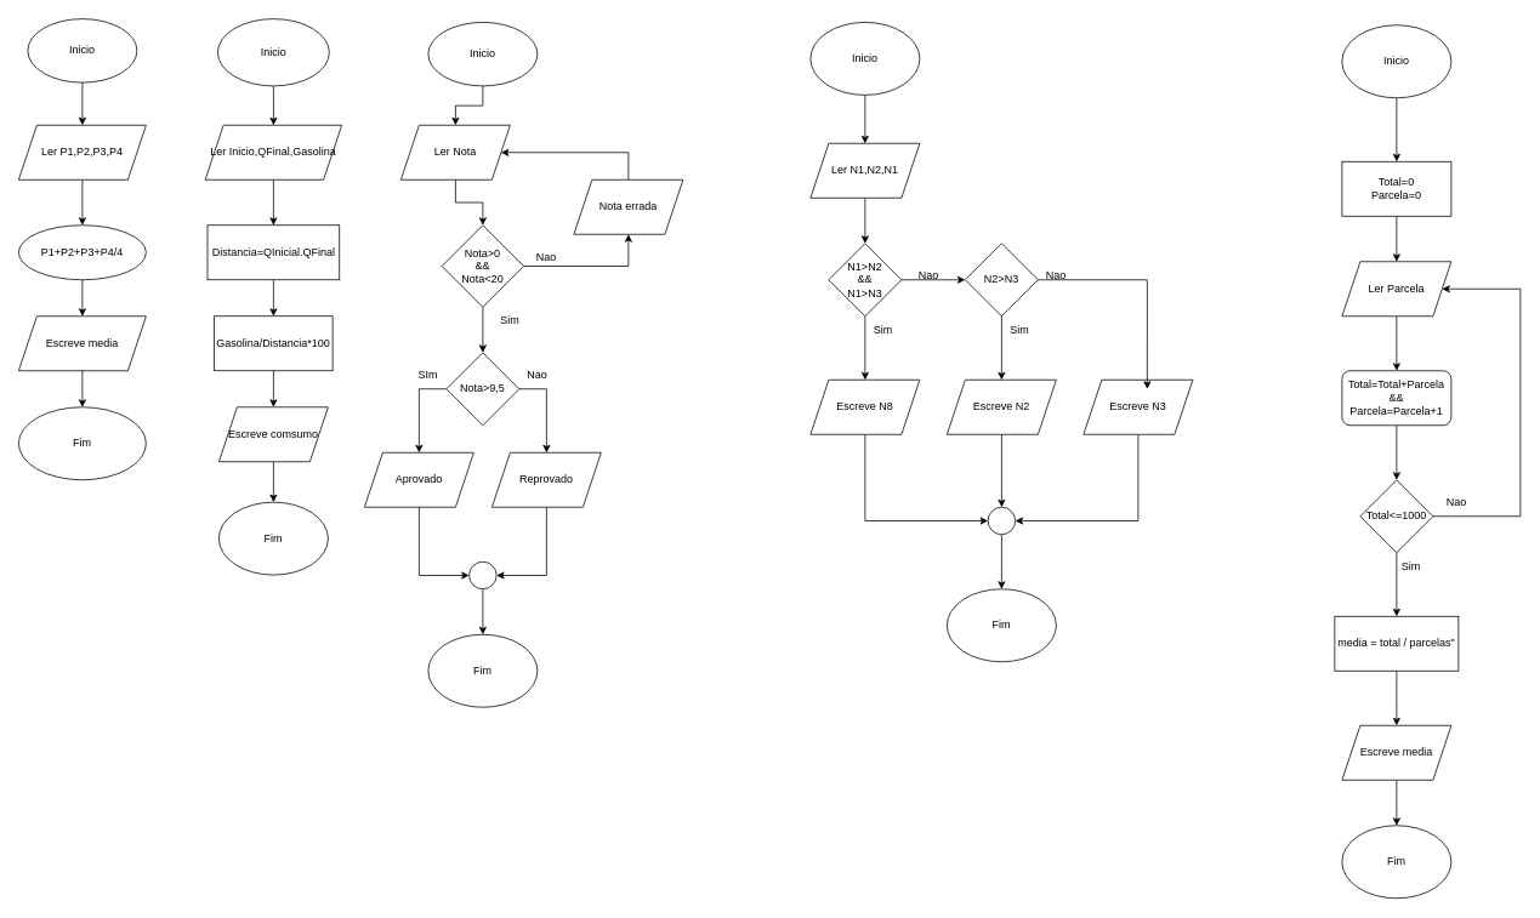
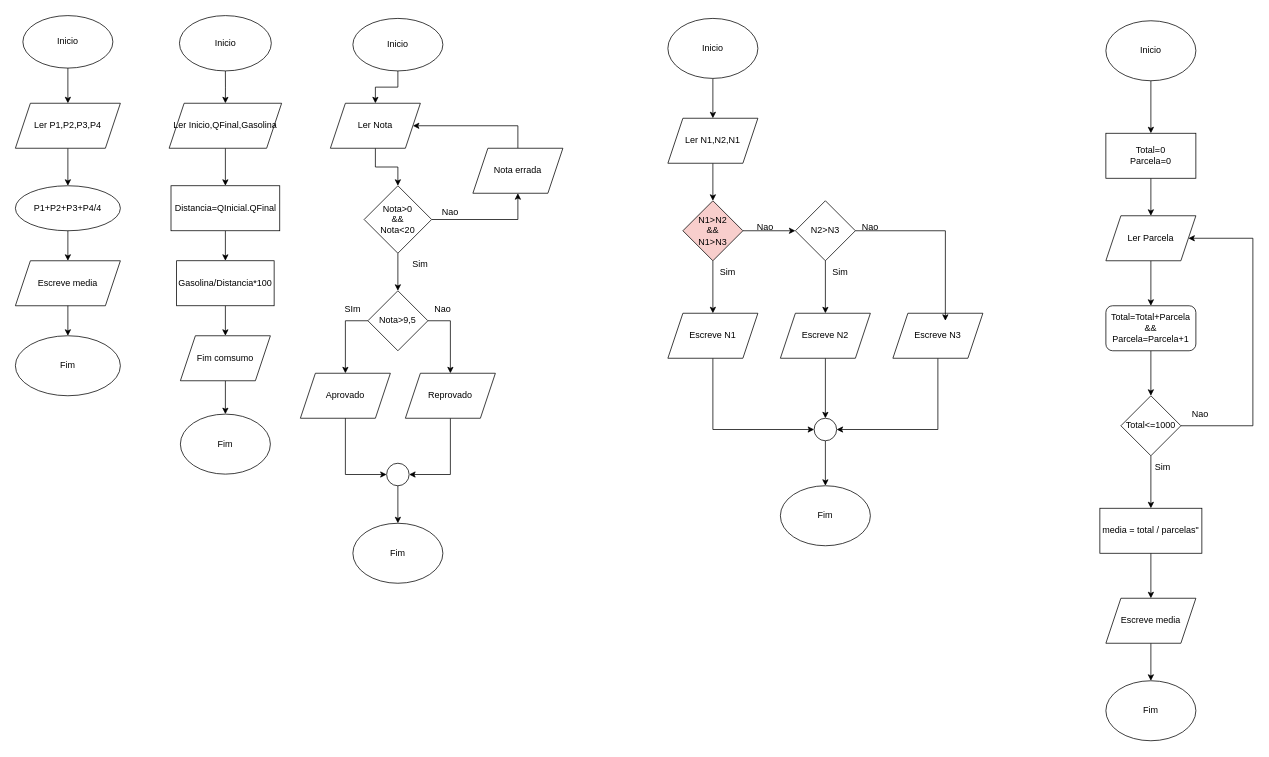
  <mxCell id="0" />
  <mxCell id="1" parent="0" />
  <mxCell id="2" value="" style="edgeStyle=orthogonalEdgeStyle;rounded=0;orthogonalLoop=1;jettySize=auto;html=1;" edge="1" parent="1" source="3" target="5"><mxGeometry relative="1" as="geometry" /></mxCell>
  <mxCell id="3" value="Inicio" style="ellipse;whiteSpace=wrap;html=1;" vertex="1" parent="1"><mxGeometry x="30" y="20.13" width="120" height="70" as="geometry" /></mxCell>
  <mxCell id="4" value="" style="edgeStyle=orthogonalEdgeStyle;rounded=0;orthogonalLoop=1;jettySize=auto;html=1;" edge="1" parent="1" source="5" target="6"><mxGeometry relative="1" as="geometry" /></mxCell>
  <mxCell id="5" value="Ler P1,P2,P3,P4" style="shape=parallelogram;perimeter=parallelogramPerimeter;whiteSpace=wrap;html=1;fixedSize=1;" vertex="1" parent="1"><mxGeometry x="20" y="137" width="140" height="60" as="geometry" /></mxCell>
  <mxCell id="6" value="P1+P2+P3+P4/4" style="ellipse;whiteSpace=wrap;html=1;" vertex="1" parent="1"><mxGeometry x="20" y="247" width="140" height="60" as="geometry" /></mxCell>
  <mxCell id="7" value="" style="edgeStyle=orthogonalEdgeStyle;rounded=0;orthogonalLoop=1;jettySize=auto;html=1;" edge="1" parent="1" source="6" target="8"><mxGeometry relative="1" as="geometry" /></mxCell>
  <mxCell id="8" value="Escreve media" style="shape=parallelogram;perimeter=parallelogramPerimeter;whiteSpace=wrap;html=1;fixedSize=1;" vertex="1" parent="1"><mxGeometry x="20" y="347" width="140" height="60" as="geometry" /></mxCell>
  <mxCell id="9" value="" style="edgeStyle=orthogonalEdgeStyle;rounded=0;orthogonalLoop=1;jettySize=auto;html=1;" edge="1" parent="1" source="8" target="10"><mxGeometry relative="1" as="geometry" /></mxCell>
  <mxCell id="10" value="Fim" style="ellipse;whiteSpace=wrap;html=1;" vertex="1" parent="1"><mxGeometry x="20" y="447" width="140" height="80" as="geometry" /></mxCell>
  <mxCell id="11" value="" style="edgeStyle=orthogonalEdgeStyle;rounded=0;orthogonalLoop=1;jettySize=auto;html=1;" edge="1" parent="1" source="12" target="14"><mxGeometry relative="1" as="geometry" /></mxCell>
  <mxCell id="12" value="Inicio" style="ellipse;whiteSpace=wrap;html=1;" vertex="1" parent="1"><mxGeometry x="238.75" y="20.13" width="122.5" height="73.75" as="geometry" /></mxCell>
  <mxCell id="13" value="" style="edgeStyle=orthogonalEdgeStyle;rounded=0;orthogonalLoop=1;jettySize=auto;html=1;" edge="1" parent="1" source="14" target="16"><mxGeometry relative="1" as="geometry" /></mxCell>
  <mxCell id="14" value="Ler Inicio,QFinal,Gasolina" style="shape=parallelogram;perimeter=parallelogramPerimeter;whiteSpace=wrap;html=1;fixedSize=1;" vertex="1" parent="1"><mxGeometry x="225" y="137" width="150" height="60" as="geometry" /></mxCell>
  <mxCell id="15" value="" style="edgeStyle=orthogonalEdgeStyle;rounded=0;orthogonalLoop=1;jettySize=auto;html=1;" edge="1" parent="1" source="16" target="18"><mxGeometry relative="1" as="geometry" /></mxCell>
  <mxCell id="16" value="Distancia=QInicial.QFinal" style="rounded=0;whiteSpace=wrap;html=1;" vertex="1" parent="1"><mxGeometry x="227.5" y="247" width="145" height="60" as="geometry" /></mxCell>
  <mxCell id="17" value="" style="edgeStyle=orthogonalEdgeStyle;rounded=0;orthogonalLoop=1;jettySize=auto;html=1;" edge="1" parent="1" source="18" target="20"><mxGeometry relative="1" as="geometry" /></mxCell>
  <mxCell id="18" value="Gasolina/Distancia*100" style="rounded=0;whiteSpace=wrap;html=1;" vertex="1" parent="1"><mxGeometry x="235" y="347" width="130" height="60" as="geometry" /></mxCell>
  <mxCell id="19" value="" style="edgeStyle=orthogonalEdgeStyle;rounded=0;orthogonalLoop=1;jettySize=auto;html=1;" edge="1" parent="1" source="20" target="21"><mxGeometry relative="1" as="geometry" /></mxCell>
- <mxCell id="20" value="Escreve comsumo" style="shape=parallelogram;perimeter=parallelogramPerimeter;whiteSpace=wrap;html=1;fixedSize=1;" vertex="1" parent="1"><mxGeometry x="240" y="447" width="120" height="60" as="geometry" /></mxCell>
+ <mxCell id="20" value="Fim comsumo" style="shape=parallelogram;perimeter=parallelogramPerimeter;whiteSpace=wrap;html=1;fixedSize=1;" vertex="1" parent="1"><mxGeometry x="240" y="447" width="120" height="60" as="geometry" /></mxCell>
  <mxCell id="21" value="Fim" style="ellipse;whiteSpace=wrap;html=1;" vertex="1" parent="1"><mxGeometry x="240" y="551.5" width="120" height="80" as="geometry" /></mxCell>
  <mxCell id="22" value="" style="edgeStyle=orthogonalEdgeStyle;rounded=0;orthogonalLoop=1;jettySize=auto;html=1;" edge="1" parent="1" source="23" target="25"><mxGeometry relative="1" as="geometry" /></mxCell>
  <mxCell id="23" value="Inicio" style="ellipse;whiteSpace=wrap;html=1;" vertex="1" parent="1"><mxGeometry x="470" y="23.88" width="120" height="70" as="geometry" /></mxCell>
  <mxCell id="24" value="" style="edgeStyle=orthogonalEdgeStyle;rounded=0;orthogonalLoop=1;jettySize=auto;html=1;" edge="1" parent="1" source="25" target="28"><mxGeometry relative="1" as="geometry" /></mxCell>
  <mxCell id="25" value="Ler Nota" style="shape=parallelogram;perimeter=parallelogramPerimeter;whiteSpace=wrap;html=1;fixedSize=1;" vertex="1" parent="1"><mxGeometry x="440" y="137" width="120" height="60" as="geometry" /></mxCell>
  <mxCell id="26" style="edgeStyle=orthogonalEdgeStyle;rounded=0;orthogonalLoop=1;jettySize=auto;html=1;entryX=0.5;entryY=1;entryDx=0;entryDy=0;" edge="1" parent="1" source="28" target="30"><mxGeometry relative="1" as="geometry" /></mxCell>
  <mxCell id="27" value="" style="edgeStyle=orthogonalEdgeStyle;rounded=0;orthogonalLoop=1;jettySize=auto;html=1;" edge="1" parent="1" source="28" target="35"><mxGeometry relative="1" as="geometry" /></mxCell>
  <mxCell id="28" value="Nota&amp;gt;0&lt;div&gt;&amp;amp;&amp;amp;&lt;/div&gt;&lt;div&gt;Nota&amp;lt;20&lt;/div&gt;" style="rhombus;whiteSpace=wrap;html=1;" vertex="1" parent="1"><mxGeometry x="485" y="247" width="90" height="90" as="geometry" /></mxCell>
  <mxCell id="29" style="edgeStyle=orthogonalEdgeStyle;rounded=0;orthogonalLoop=1;jettySize=auto;html=1;" edge="1" parent="1" source="30" target="25"><mxGeometry relative="1" as="geometry"><Array as="points"><mxPoint x="690" y="167" /></Array></mxGeometry></mxCell>
  <mxCell id="30" value="Nota errada" style="shape=parallelogram;perimeter=parallelogramPerimeter;whiteSpace=wrap;html=1;fixedSize=1;" vertex="1" parent="1"><mxGeometry x="630" y="197" width="120" height="60" as="geometry" /></mxCell>
  <mxCell id="31" value="Sim" style="text;html=1;align=center;verticalAlign=middle;whiteSpace=wrap;rounded=0;" vertex="1" parent="1"><mxGeometry x="530" y="337" width="60" height="30" as="geometry" /></mxCell>
  <mxCell id="32" value="Nao" style="text;html=1;align=center;verticalAlign=middle;whiteSpace=wrap;rounded=0;" vertex="1" parent="1"><mxGeometry x="570" y="267" width="60" height="30" as="geometry" /></mxCell>
  <mxCell id="33" style="edgeStyle=orthogonalEdgeStyle;rounded=0;orthogonalLoop=1;jettySize=auto;html=1;entryX=0.5;entryY=0;entryDx=0;entryDy=0;" edge="1" parent="1" source="35" target="38"><mxGeometry relative="1" as="geometry"><Array as="points"><mxPoint x="460" y="427" /></Array></mxGeometry></mxCell>
  <mxCell id="34" style="edgeStyle=orthogonalEdgeStyle;rounded=0;orthogonalLoop=1;jettySize=auto;html=1;entryX=0.5;entryY=0;entryDx=0;entryDy=0;" edge="1" parent="1" source="35" target="37"><mxGeometry relative="1" as="geometry"><mxPoint x="600" y="487" as="targetPoint" /><Array as="points"><mxPoint x="600" y="427" /></Array></mxGeometry></mxCell>
  <mxCell id="35" value="Nota&amp;gt;9,5" style="rhombus;whiteSpace=wrap;html=1;" vertex="1" parent="1"><mxGeometry x="490" y="387" width="80" height="80" as="geometry" /></mxCell>
  <mxCell id="36" style="edgeStyle=orthogonalEdgeStyle;rounded=0;orthogonalLoop=1;jettySize=auto;html=1;entryX=1;entryY=0.5;entryDx=0;entryDy=0;" edge="1" parent="1" source="37" target="44"><mxGeometry relative="1" as="geometry" /></mxCell>
  <mxCell id="37" value="Reprovado" style="shape=parallelogram;perimeter=parallelogramPerimeter;whiteSpace=wrap;html=1;fixedSize=1;" vertex="1" parent="1"><mxGeometry x="540" y="497" width="120" height="60" as="geometry" /></mxCell>
  <mxCell id="38" value="Aprovado" style="shape=parallelogram;perimeter=parallelogramPerimeter;whiteSpace=wrap;html=1;fixedSize=1;" vertex="1" parent="1"><mxGeometry x="400" y="497" width="120" height="60" as="geometry" /></mxCell>
  <mxCell id="39" value="SIm" style="text;html=1;align=center;verticalAlign=middle;whiteSpace=wrap;rounded=0;" vertex="1" parent="1"><mxGeometry x="440" y="397" width="60" height="30" as="geometry" /></mxCell>
  <mxCell id="40" value="Nao" style="text;html=1;align=center;verticalAlign=middle;whiteSpace=wrap;rounded=0;" vertex="1" parent="1"><mxGeometry x="560" y="397" width="60" height="30" as="geometry" /></mxCell>
  <mxCell id="41" value="Fim" style="ellipse;whiteSpace=wrap;html=1;" vertex="1" parent="1"><mxGeometry x="470" y="697" width="120" height="80" as="geometry" /></mxCell>
  <mxCell id="42" value="" style="edgeStyle=orthogonalEdgeStyle;rounded=0;orthogonalLoop=1;jettySize=auto;html=1;" edge="1" parent="1" source="38" target="44"><mxGeometry relative="1" as="geometry"><mxPoint x="460" y="557" as="sourcePoint" /><mxPoint x="530" y="697" as="targetPoint" /><Array as="points"><mxPoint x="460" y="632" /></Array></mxGeometry></mxCell>
  <mxCell id="43" value="" style="edgeStyle=orthogonalEdgeStyle;rounded=0;orthogonalLoop=1;jettySize=auto;html=1;" edge="1" parent="1" source="44" target="41"><mxGeometry relative="1" as="geometry" /></mxCell>
  <mxCell id="44" value="" style="ellipse;whiteSpace=wrap;html=1;aspect=fixed;" vertex="1" parent="1"><mxGeometry x="515" y="617" width="30" height="30" as="geometry" /></mxCell>
  <mxCell id="45" value="" style="edgeStyle=orthogonalEdgeStyle;rounded=0;orthogonalLoop=1;jettySize=auto;html=1;" edge="1" parent="1" source="46" target="48"><mxGeometry relative="1" as="geometry" /></mxCell>
  <mxCell id="46" value="Inicio" style="ellipse;whiteSpace=wrap;html=1;" vertex="1" parent="1"><mxGeometry x="890" y="23.88" width="120" height="80" as="geometry" /></mxCell>
  <mxCell id="47" value="" style="edgeStyle=orthogonalEdgeStyle;rounded=0;orthogonalLoop=1;jettySize=auto;html=1;" edge="1" parent="1" source="48" target="51"><mxGeometry relative="1" as="geometry" /></mxCell>
  <mxCell id="48" value="Ler N1,N2,N1" style="shape=parallelogram;perimeter=parallelogramPerimeter;whiteSpace=wrap;html=1;fixedSize=1;" vertex="1" parent="1"><mxGeometry x="890" y="157" width="120" height="60" as="geometry" /></mxCell>
  <mxCell id="49" value="" style="edgeStyle=orthogonalEdgeStyle;rounded=0;orthogonalLoop=1;jettySize=auto;html=1;" edge="1" parent="1" source="51" target="53"><mxGeometry relative="1" as="geometry" /></mxCell>
  <mxCell id="50" value="" style="edgeStyle=orthogonalEdgeStyle;rounded=0;orthogonalLoop=1;jettySize=auto;html=1;" edge="1" parent="1" source="51" target="56"><mxGeometry relative="1" as="geometry" /></mxCell>
- <mxCell id="51" value="N1&amp;gt;N2&lt;div&gt;&amp;amp;&amp;amp;&lt;/div&gt;&lt;div&gt;N1&amp;gt;N3&lt;/div&gt;" style="rhombus;whiteSpace=wrap;html=1;" vertex="1" parent="1"><mxGeometry x="910" y="267" width="80" height="80" as="geometry" /></mxCell>
+ <mxCell id="51" value="N1&amp;gt;N2&lt;div&gt;&amp;amp;&amp;amp;&lt;/div&gt;&lt;div&gt;N1&amp;gt;N3&lt;/div&gt;" style="rhombus;whiteSpace=wrap;html=1;fillColor=#f8cecc;" vertex="1" parent="1"><mxGeometry x="910" y="267" width="80" height="80" as="geometry" /></mxCell>
  <mxCell id="52" style="edgeStyle=orthogonalEdgeStyle;rounded=0;orthogonalLoop=1;jettySize=auto;html=1;entryX=0;entryY=0.5;entryDx=0;entryDy=0;" edge="1" parent="1" source="53" target="66"><mxGeometry relative="1" as="geometry"><Array as="points"><mxPoint x="950" y="572" /></Array></mxGeometry></mxCell>
- <mxCell id="53" value="Escreve N8" style="shape=parallelogram;perimeter=parallelogramPerimeter;whiteSpace=wrap;html=1;fixedSize=1;" vertex="1" parent="1"><mxGeometry x="890" y="417" width="120" height="60" as="geometry" /></mxCell>
+ <mxCell id="53" value="Escreve N1" style="shape=parallelogram;perimeter=parallelogramPerimeter;whiteSpace=wrap;html=1;fixedSize=1;" vertex="1" parent="1"><mxGeometry x="890" y="417" width="120" height="60" as="geometry" /></mxCell>
  <mxCell id="54" value="Sim" style="text;html=1;align=center;verticalAlign=middle;whiteSpace=wrap;rounded=0;" vertex="1" parent="1"><mxGeometry x="940" y="347" width="60" height="30" as="geometry" /></mxCell>
  <mxCell id="55" value="" style="edgeStyle=orthogonalEdgeStyle;rounded=0;orthogonalLoop=1;jettySize=auto;html=1;" edge="1" parent="1" source="56" target="58"><mxGeometry relative="1" as="geometry" /></mxCell>
  <mxCell id="56" value="N2&amp;gt;N3" style="rhombus;whiteSpace=wrap;html=1;" vertex="1" parent="1"><mxGeometry x="1060" y="267" width="80" height="80" as="geometry" /></mxCell>
  <mxCell id="57" value="" style="edgeStyle=orthogonalEdgeStyle;rounded=0;orthogonalLoop=1;jettySize=auto;html=1;" edge="1" parent="1" source="58" target="66"><mxGeometry relative="1" as="geometry" /></mxCell>
  <mxCell id="58" value="Escreve N2" style="shape=parallelogram;perimeter=parallelogramPerimeter;whiteSpace=wrap;html=1;fixedSize=1;" vertex="1" parent="1"><mxGeometry x="1040" y="417" width="120" height="60" as="geometry" /></mxCell>
  <mxCell id="59" value="Nao" style="text;html=1;align=center;verticalAlign=middle;whiteSpace=wrap;rounded=0;" vertex="1" parent="1"><mxGeometry x="990" y="287" width="60" height="30" as="geometry" /></mxCell>
  <mxCell id="60" value="Sim" style="text;html=1;align=center;verticalAlign=middle;whiteSpace=wrap;rounded=0;" vertex="1" parent="1"><mxGeometry x="1090" y="347" width="60" height="30" as="geometry" /></mxCell>
  <mxCell id="61" style="edgeStyle=orthogonalEdgeStyle;rounded=0;orthogonalLoop=1;jettySize=auto;html=1;entryX=1;entryY=0.5;entryDx=0;entryDy=0;" edge="1" parent="1" source="62" target="66"><mxGeometry relative="1" as="geometry"><Array as="points"><mxPoint x="1250" y="572" /></Array></mxGeometry></mxCell>
  <mxCell id="62" value="Escreve N3" style="shape=parallelogram;perimeter=parallelogramPerimeter;whiteSpace=wrap;html=1;fixedSize=1;" vertex="1" parent="1"><mxGeometry x="1190" y="417" width="120" height="60" as="geometry" /></mxCell>
  <mxCell id="63" style="edgeStyle=orthogonalEdgeStyle;rounded=0;orthogonalLoop=1;jettySize=auto;html=1;entryX=0.583;entryY=0.167;entryDx=0;entryDy=0;entryPerimeter=0;" edge="1" parent="1" source="56" target="62"><mxGeometry relative="1" as="geometry" /></mxCell>
  <mxCell id="64" value="Nao" style="text;html=1;align=center;verticalAlign=middle;whiteSpace=wrap;rounded=0;" vertex="1" parent="1"><mxGeometry x="1130" y="287" width="60" height="30" as="geometry" /></mxCell>
  <mxCell id="65" value="" style="edgeStyle=orthogonalEdgeStyle;rounded=0;orthogonalLoop=1;jettySize=auto;html=1;" edge="1" parent="1" source="66" target="67"><mxGeometry relative="1" as="geometry" /></mxCell>
  <mxCell id="66" value="" style="ellipse;whiteSpace=wrap;html=1;aspect=fixed;" vertex="1" parent="1"><mxGeometry x="1085" y="557" width="30" height="30" as="geometry" /></mxCell>
  <mxCell id="67" value="Fim" style="ellipse;whiteSpace=wrap;html=1;" vertex="1" parent="1"><mxGeometry x="1040" y="647" width="120" height="80" as="geometry" /></mxCell>
  <mxCell id="68" value="" style="edgeStyle=orthogonalEdgeStyle;rounded=0;orthogonalLoop=1;jettySize=auto;html=1;" edge="1" parent="1" source="69" target="71"><mxGeometry relative="1" as="geometry" /></mxCell>
  <mxCell id="69" value="Inicio" style="ellipse;whiteSpace=wrap;html=1;" vertex="1" parent="1"><mxGeometry x="1474" y="27" width="120" height="80" as="geometry" /></mxCell>
  <mxCell id="70" value="" style="edgeStyle=orthogonalEdgeStyle;rounded=0;orthogonalLoop=1;jettySize=auto;html=1;" edge="1" parent="1" source="71"><mxGeometry relative="1" as="geometry"><mxPoint x="1534" y="287" as="targetPoint" /></mxGeometry></mxCell>
  <mxCell id="71" value="Total=0&lt;div&gt;Parcela=0&lt;/div&gt;" style="rounded=0;whiteSpace=wrap;html=1;" vertex="1" parent="1"><mxGeometry x="1474" y="177" width="120" height="60" as="geometry" /></mxCell>
  <mxCell id="72" value="" style="edgeStyle=orthogonalEdgeStyle;rounded=0;orthogonalLoop=1;jettySize=auto;html=1;" edge="1" parent="1" source="73" target="75"><mxGeometry relative="1" as="geometry" /></mxCell>
  <mxCell id="73" value="Ler Parcela" style="shape=parallelogram;perimeter=parallelogramPerimeter;whiteSpace=wrap;html=1;fixedSize=1;" vertex="1" parent="1"><mxGeometry x="1474" y="287" width="120" height="60" as="geometry" /></mxCell>
  <mxCell id="74" value="" style="edgeStyle=orthogonalEdgeStyle;rounded=0;orthogonalLoop=1;jettySize=auto;html=1;" edge="1" parent="1" source="75" target="78"><mxGeometry relative="1" as="geometry" /></mxCell>
  <mxCell id="75" value="Total=Total+Parcela&lt;div&gt;&amp;amp;&amp;amp;&lt;/div&gt;&lt;div&gt;Parcela=Parcela+1&lt;/div&gt;" style="whiteSpace=wrap;html=1;rounded=1;" vertex="1" parent="1"><mxGeometry x="1474" y="407" width="120" height="60" as="geometry" /></mxCell>
  <mxCell id="76" value="" style="edgeStyle=orthogonalEdgeStyle;rounded=0;orthogonalLoop=1;jettySize=auto;html=1;" edge="1" parent="1" source="78" target="80"><mxGeometry relative="1" as="geometry" /></mxCell>
  <mxCell id="77" style="edgeStyle=orthogonalEdgeStyle;rounded=0;orthogonalLoop=1;jettySize=auto;html=1;entryX=1;entryY=0.5;entryDx=0;entryDy=0;" edge="1" parent="1" source="78" target="73"><mxGeometry relative="1" as="geometry"><Array as="points"><mxPoint x="1670" y="567" /><mxPoint x="1670" y="317" /></Array></mxGeometry></mxCell>
  <mxCell id="78" value="Total&amp;lt;=1000" style="rhombus;whiteSpace=wrap;html=1;" vertex="1" parent="1"><mxGeometry x="1494" y="527" width="80" height="80" as="geometry" /></mxCell>
  <mxCell id="79" value="" style="edgeStyle=orthogonalEdgeStyle;rounded=0;orthogonalLoop=1;jettySize=auto;html=1;" edge="1" parent="1" source="80" target="84"><mxGeometry relative="1" as="geometry" /></mxCell>
  <mxCell id="80" value="media = total / parcelas&quot;" style="rounded=0;whiteSpace=wrap;html=1;" vertex="1" parent="1"><mxGeometry x="1466" y="677" width="136" height="60" as="geometry" /></mxCell>
  <mxCell id="81" value="Sim" style="text;html=1;align=center;verticalAlign=middle;whiteSpace=wrap;rounded=0;" vertex="1" parent="1"><mxGeometry x="1520" y="607" width="60" height="30" as="geometry" /></mxCell>
  <mxCell id="82" value="Nao" style="text;html=1;align=center;verticalAlign=middle;whiteSpace=wrap;rounded=0;" vertex="1" parent="1"><mxGeometry x="1570" y="537" width="60" height="30" as="geometry" /></mxCell>
  <mxCell id="83" value="" style="edgeStyle=orthogonalEdgeStyle;rounded=0;orthogonalLoop=1;jettySize=auto;html=1;" edge="1" parent="1" source="84" target="85"><mxGeometry relative="1" as="geometry" /></mxCell>
  <mxCell id="84" value="Escreve media" style="shape=parallelogram;perimeter=parallelogramPerimeter;whiteSpace=wrap;html=1;fixedSize=1;" vertex="1" parent="1"><mxGeometry x="1474" y="797" width="120" height="60" as="geometry" /></mxCell>
  <mxCell id="85" value="Fim" style="ellipse;whiteSpace=wrap;html=1;" vertex="1" parent="1"><mxGeometry x="1474" y="907" width="120" height="80" as="geometry" /></mxCell>
